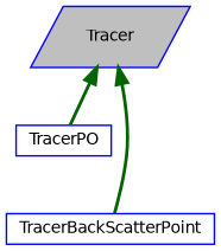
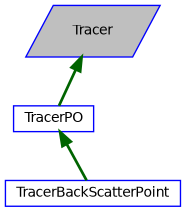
  digraph {
    node [color=blue fillcolor=white fontname=Helvetica fontsize=10 shape=box style=filled]
    edge [color=darkgreen dir=back fontname=Helvetica fontsize=10 labelfontname=Helvetica labelfontsize=10 style=bold]
    n1 [fillcolor=grey75 fontcolor=black height=0.2 label=Tracer shape=parallelogram width=0.4]
    n2 [height=0.2 label=TracerPO width=0.4]
    n3 [height=0.2 label=TracerBackScatterPoint width=0.4]
    n1 -> n2
-   n1 -> n3
+   n2 -> n3
  }
